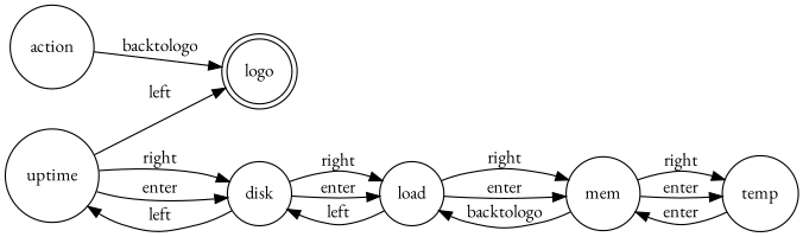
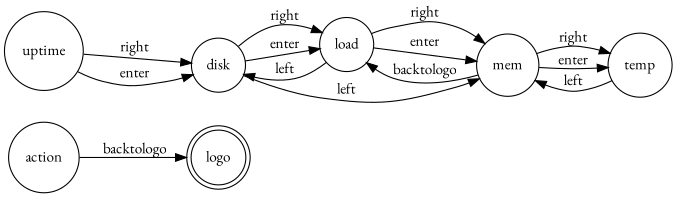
  digraph {
    fontname="EB Garamond"
    rankdir=LR
    node [fontname="EB Garamond" shape=circle]
    edge [fontname="EB Garamond"]
    logo [shape=doublecircle]
    action
    uptime
    disk
    load
    mem
    temp
    action -> logo [label=backtologo]
-   uptime -> logo [label=left]
    uptime -> disk [label=right]
    uptime -> disk [label=enter]
-   disk -> uptime [label=left]
+   disk -> mem [label=left]
    disk -> load [label=right]
    disk -> load [label=enter]
    load -> disk [label=left]
    load -> mem [label=right]
    load -> mem [label=enter]
    mem -> load [label=backtologo]
    mem -> temp [label=right]
    mem -> temp [label=enter]
-   temp -> mem [label=enter]
+   temp -> mem [label=left]
  }
